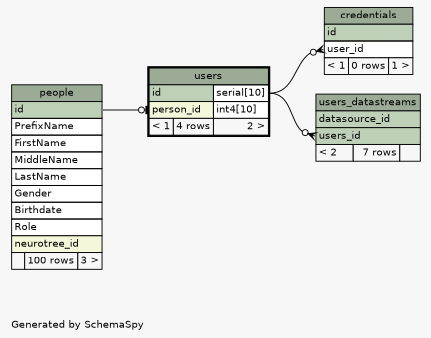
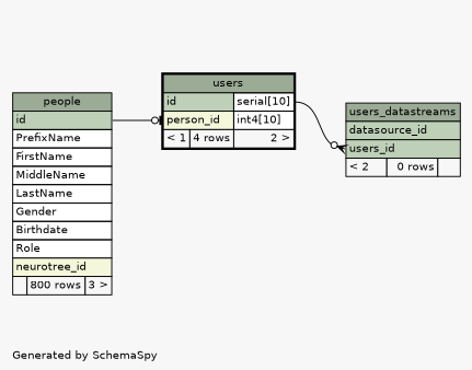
  digraph {
    bgcolor="#f7f7f7"
    fontname=Helvetica
    fontsize=11
    label="\nGenerated by SchemaSpy"
    labeljust=l
    nodesep=0.18
    rankdir=RL
    ranksep=0.46
    node [fontname=Helvetica fontsize=11 shape=plaintext]
    edge [arrowhead=none arrowsize=0.8 arrowtail=crowodot dir=back headport="id.type:e"]
-   n1 [label=<     <TABLE BORDER="0" CELLBORDER="1" CELLSPACING="0" BGCOLOR="#ffffff">       <TR><TD COLSPAN="3" BGCOLOR="#9bab96" ALIGN="CENTER">credentials</TD></TR>       <TR><TD PORT="id" COLSPAN="3" BGCOLOR="#bed1b8" ALIGN="LEFT">id</TD></TR>       <TR><TD PORT="user_id" COLSPAN="3" ALIGN="LEFT">user_id</TD></TR>       <TR><TD ALIGN="LEFT" BGCOLOR="#f7f7f7">&lt; 1</TD><TD ALIGN="RIGHT" BGCOLOR="#f7f7f7">0 rows</TD><TD ALIGN="RIGHT" BGCOLOR="#f7f7f7">1 &gt;</TD></TR>     </TABLE>>]
    n2 [label=<     <TABLE BORDER="2" CELLBORDER="1" CELLSPACING="0" BGCOLOR="#ffffff">       <TR><TD COLSPAN="3" BGCOLOR="#9bab96" ALIGN="CENTER">users</TD></TR>       <TR><TD PORT="id" COLSPAN="2" BGCOLOR="#bed1b8" ALIGN="LEFT">id</TD><TD PORT="id.type" ALIGN="LEFT">serial[10]</TD></TR>       <TR><TD PORT="person_id" COLSPAN="2" BGCOLOR="#f4f7da" ALIGN="LEFT">person_id</TD><TD PORT="person_id.type" ALIGN="LEFT">int4[10]</TD></TR>       <TR><TD ALIGN="LEFT" BGCOLOR="#f7f7f7">&lt; 1</TD><TD ALIGN="RIGHT" BGCOLOR="#f7f7f7">4 rows</TD><TD ALIGN="RIGHT" BGCOLOR="#f7f7f7">2 &gt;</TD></TR>     </TABLE>>]
-   n3 [label=<     <TABLE BORDER="0" CELLBORDER="1" CELLSPACING="0" BGCOLOR="#ffffff">       <TR><TD COLSPAN="3" BGCOLOR="#9bab96" ALIGN="CENTER">people</TD></TR>       <TR><TD PORT="id" COLSPAN="3" BGCOLOR="#bed1b8" ALIGN="LEFT">id</TD></TR>       <TR><TD PORT="PrefixName" COLSPAN="3" ALIGN="LEFT">PrefixName</TD></TR>       <TR><TD PORT="FirstName" COLSPAN="3" ALIGN="LEFT">FirstName</TD></TR>       <TR><TD PORT="MiddleName" COLSPAN="3" ALIGN="LEFT">MiddleName</TD></TR>       <TR><TD PORT="LastName" COLSPAN="3" ALIGN="LEFT">LastName</TD></TR>       <TR><TD PORT="Gender" COLSPAN="3" ALIGN="LEFT">Gender</TD></TR>       <TR><TD PORT="Birthdate" COLSPAN="3" ALIGN="LEFT">Birthdate</TD></TR>       <TR><TD PORT="Role" COLSPAN="3" ALIGN="LEFT">Role</TD></TR>       <TR><TD PORT="neurotree_id" COLSPAN="3" BGCOLOR="#f4f7da" ALIGN="LEFT">neurotree_id</TD></TR>       <TR><TD ALIGN="LEFT" BGCOLOR="#f7f7f7">  </TD><TD ALIGN="RIGHT" BGCOLOR="#f7f7f7">100 rows</TD><TD ALIGN="RIGHT" BGCOLOR="#f7f7f7">3 &gt;</TD></TR>     </TABLE>>]
-   n4 [label=<     <TABLE BORDER="0" CELLBORDER="1" CELLSPACING="0" BGCOLOR="#ffffff">       <TR><TD COLSPAN="3" BGCOLOR="#9bab96" ALIGN="CENTER">users_datastreams</TD></TR>       <TR><TD PORT="datasource_id" COLSPAN="3" BGCOLOR="#bed1b8" ALIGN="LEFT">datasource_id</TD></TR>       <TR><TD PORT="users_id" COLSPAN="3" BGCOLOR="#bed1b8" ALIGN="LEFT">users_id</TD></TR>       <TR><TD ALIGN="LEFT" BGCOLOR="#f7f7f7">&lt; 2</TD><TD ALIGN="RIGHT" BGCOLOR="#f7f7f7">7 rows</TD><TD ALIGN="RIGHT" BGCOLOR="#f7f7f7">  </TD></TR>     </TABLE>>]
-   n1 -> n2 [tailport="user_id:w"]
+   n3 [label=<     <TABLE BORDER="0" CELLBORDER="1" CELLSPACING="0" BGCOLOR="#ffffff">       <TR><TD COLSPAN="3" BGCOLOR="#9bab96" ALIGN="CENTER">people</TD></TR>       <TR><TD PORT="id" COLSPAN="3" BGCOLOR="#bed1b8" ALIGN="LEFT">id</TD></TR>       <TR><TD PORT="PrefixName" COLSPAN="3" ALIGN="LEFT">PrefixName</TD></TR>       <TR><TD PORT="FirstName" COLSPAN="3" ALIGN="LEFT">FirstName</TD></TR>       <TR><TD PORT="MiddleName" COLSPAN="3" ALIGN="LEFT">MiddleName</TD></TR>       <TR><TD PORT="LastName" COLSPAN="3" ALIGN="LEFT">LastName</TD></TR>       <TR><TD PORT="Gender" COLSPAN="3" ALIGN="LEFT">Gender</TD></TR>       <TR><TD PORT="Birthdate" COLSPAN="3" ALIGN="LEFT">Birthdate</TD></TR>       <TR><TD PORT="Role" COLSPAN="3" ALIGN="LEFT">Role</TD></TR>       <TR><TD PORT="neurotree_id" COLSPAN="3" BGCOLOR="#f4f7da" ALIGN="LEFT">neurotree_id</TD></TR>       <TR><TD ALIGN="LEFT" BGCOLOR="#f7f7f7">  </TD><TD ALIGN="RIGHT" BGCOLOR="#f7f7f7">800 rows</TD><TD ALIGN="RIGHT" BGCOLOR="#f7f7f7">3 &gt;</TD></TR>     </TABLE>>]
+   n4 [label=<     <TABLE BORDER="0" CELLBORDER="1" CELLSPACING="0" BGCOLOR="#ffffff">       <TR><TD COLSPAN="3" BGCOLOR="#9bab96" ALIGN="CENTER">users_datastreams</TD></TR>       <TR><TD PORT="datasource_id" COLSPAN="3" BGCOLOR="#bed1b8" ALIGN="LEFT">datasource_id</TD></TR>       <TR><TD PORT="users_id" COLSPAN="3" BGCOLOR="#bed1b8" ALIGN="LEFT">users_id</TD></TR>       <TR><TD ALIGN="LEFT" BGCOLOR="#f7f7f7">&lt; 2</TD><TD ALIGN="RIGHT" BGCOLOR="#f7f7f7">0 rows</TD><TD ALIGN="RIGHT" BGCOLOR="#f7f7f7">  </TD></TR>     </TABLE>>]
    n2 -> n3 [arrowtail=teeodot headport="id:e" tailport="person_id:w"]
    n4 -> n2 [tailport="users_id:w"]
  }
